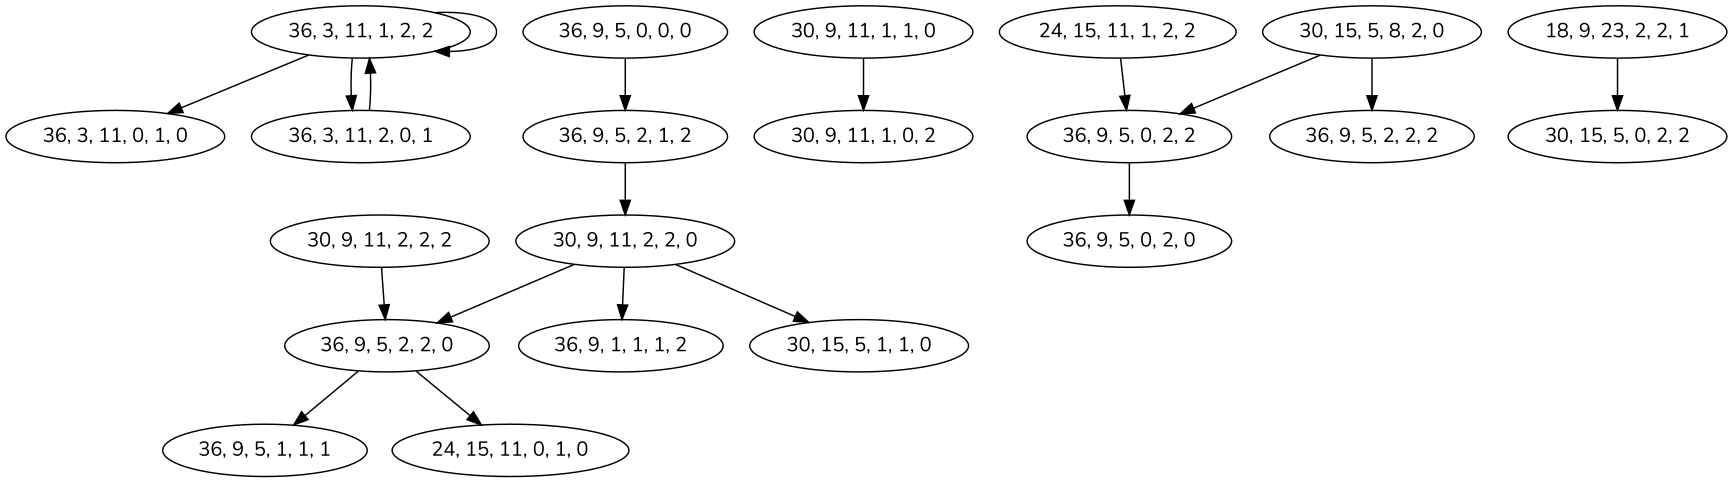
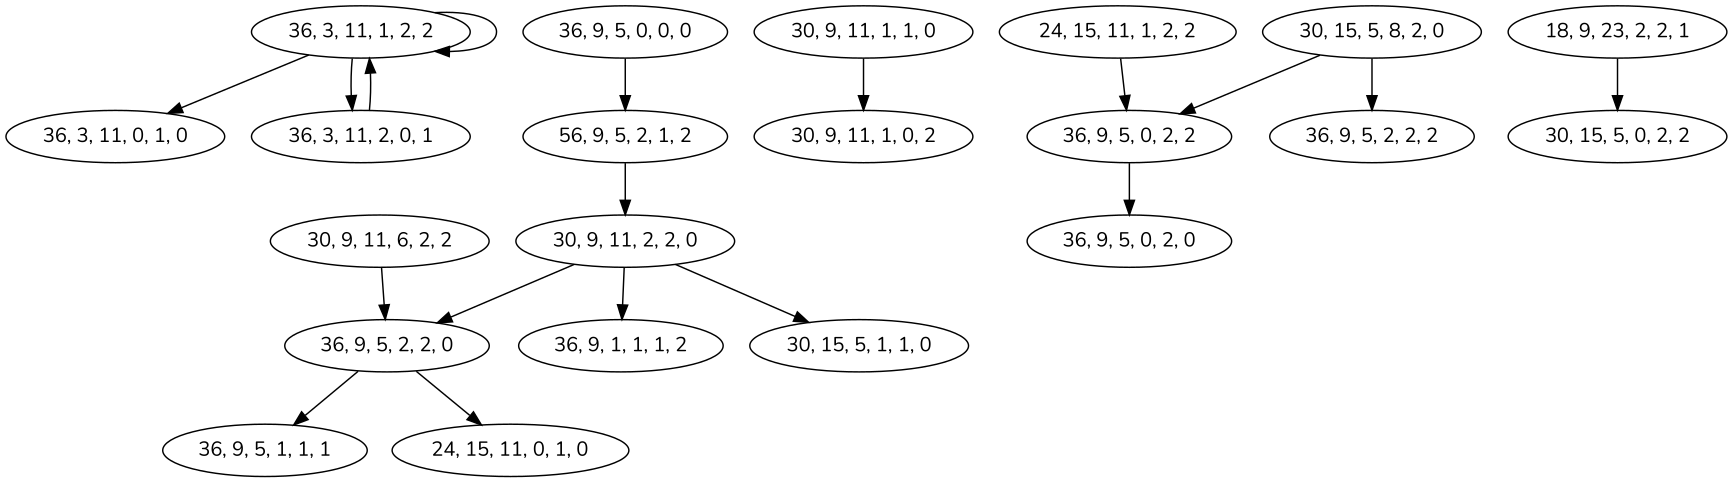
  digraph {
    fontname=Nunito
    node [fontname=Nunito]
    edge [fontname=Nunito]
    "36, 3, 11, 1, 2, 2"
    "36, 3, 11, 0, 1, 0"
    "36, 3, 11, 2, 0, 1"
    n4 [label="36, 9, 1, 1, 1, 2"]
    "30, 9, 11, 2, 2, 0"
    "36, 9, 5, 2, 2, 0"
    "30, 15, 5, 1, 1, 0"
    "36, 9, 5, 1, 1, 1"
    "24, 15, 11, 0, 1, 0"
    "30, 9, 11, 1, 1, 0"
    "30, 9, 11, 1, 0, 2"
-   "36, 9, 5, 2, 1, 2"
+   "36, 9, 5, 2, 1, 2" [label="56, 9, 5, 2, 1, 2"]
    "24, 15, 11, 1, 2, 2"
    "36, 9, 5, 0, 2, 2"
    "36, 9, 5, 0, 2, 0"
    n16 [label="30, 15, 5, 8, 2, 0"]
    "36, 9, 5, 2, 2, 2"
    "36, 9, 5, 0, 0, 0"
-   "30, 9, 11, 2, 2, 2"
+   "30, 9, 11, 2, 2, 2" [label="30, 9, 11, 6, 2, 2"]
    "18, 9, 23, 2, 2, 1"
    "30, 15, 5, 0, 2, 2"
    "36, 3, 11, 1, 2, 2" -> "36, 3, 11, 1, 2, 2"
    "36, 3, 11, 1, 2, 2" -> "36, 3, 11, 0, 1, 0"
    "36, 3, 11, 1, 2, 2" -> "36, 3, 11, 2, 0, 1"
    "36, 3, 11, 2, 0, 1" -> "36, 3, 11, 1, 2, 2"
    "30, 9, 11, 2, 2, 0" -> n4
    "30, 9, 11, 2, 2, 0" -> "36, 9, 5, 2, 2, 0"
    "30, 9, 11, 2, 2, 0" -> "30, 15, 5, 1, 1, 0"
    "36, 9, 5, 2, 2, 0" -> "36, 9, 5, 1, 1, 1"
    "36, 9, 5, 2, 2, 0" -> "24, 15, 11, 0, 1, 0"
    "30, 9, 11, 1, 1, 0" -> "30, 9, 11, 1, 0, 2"
    "36, 9, 5, 2, 1, 2" -> "30, 9, 11, 2, 2, 0"
    "24, 15, 11, 1, 2, 2" -> "36, 9, 5, 0, 2, 2"
    "36, 9, 5, 0, 2, 2" -> "36, 9, 5, 0, 2, 0"
    n16 -> "36, 9, 5, 0, 2, 2"
    n16 -> "36, 9, 5, 2, 2, 2"
    "36, 9, 5, 0, 0, 0" -> "36, 9, 5, 2, 1, 2"
    "30, 9, 11, 2, 2, 2" -> "36, 9, 5, 2, 2, 0"
    "18, 9, 23, 2, 2, 1" -> "30, 15, 5, 0, 2, 2"
  }
